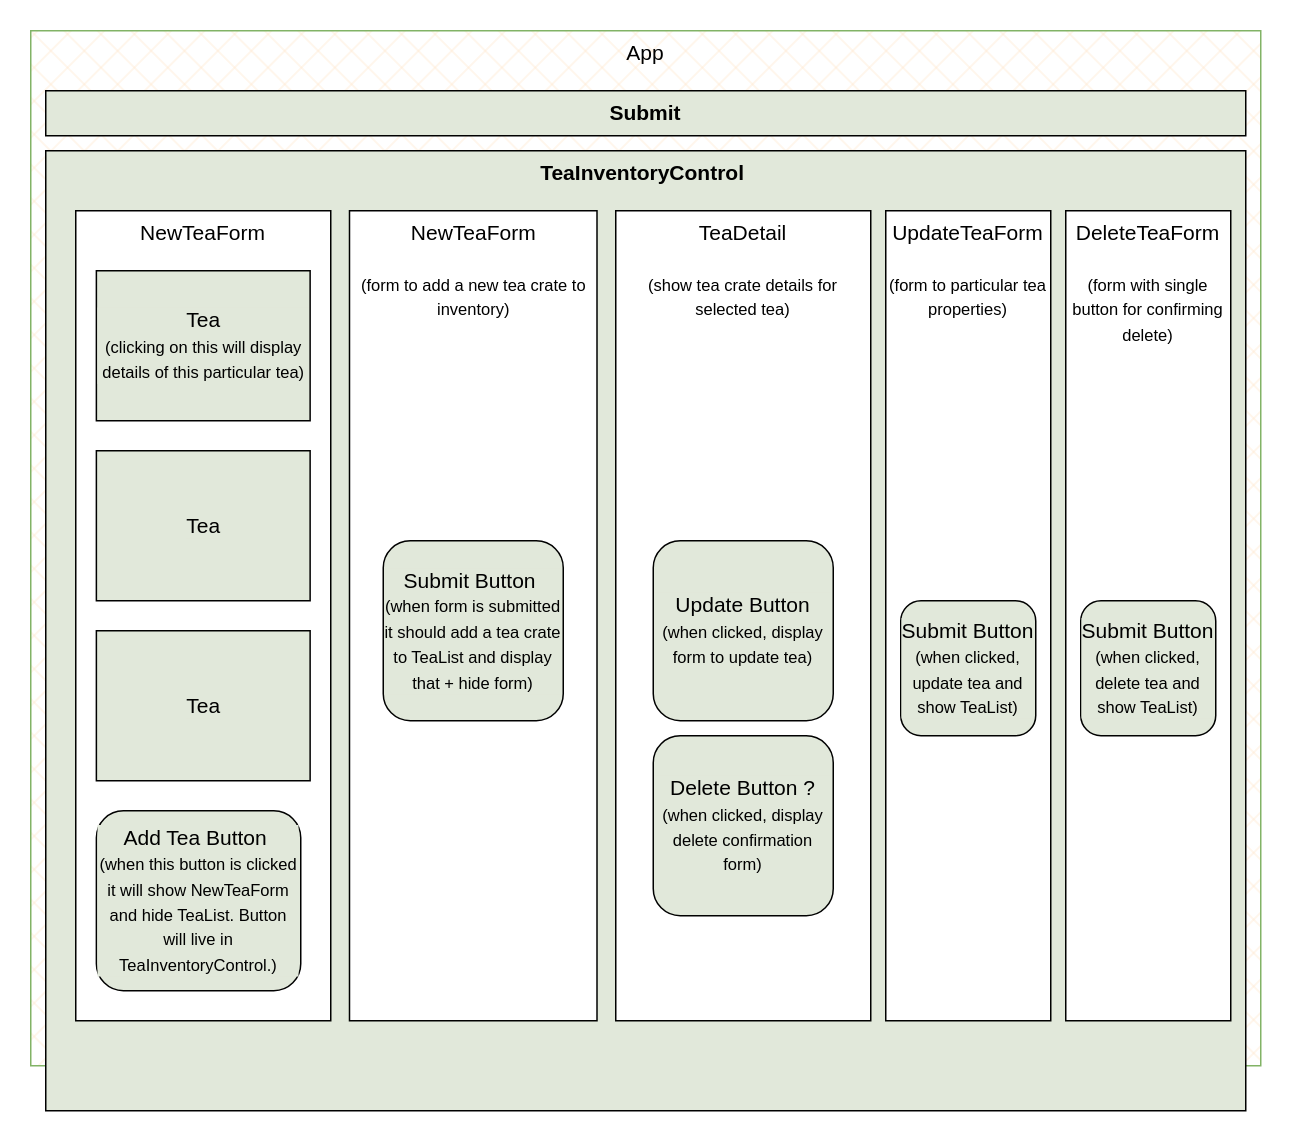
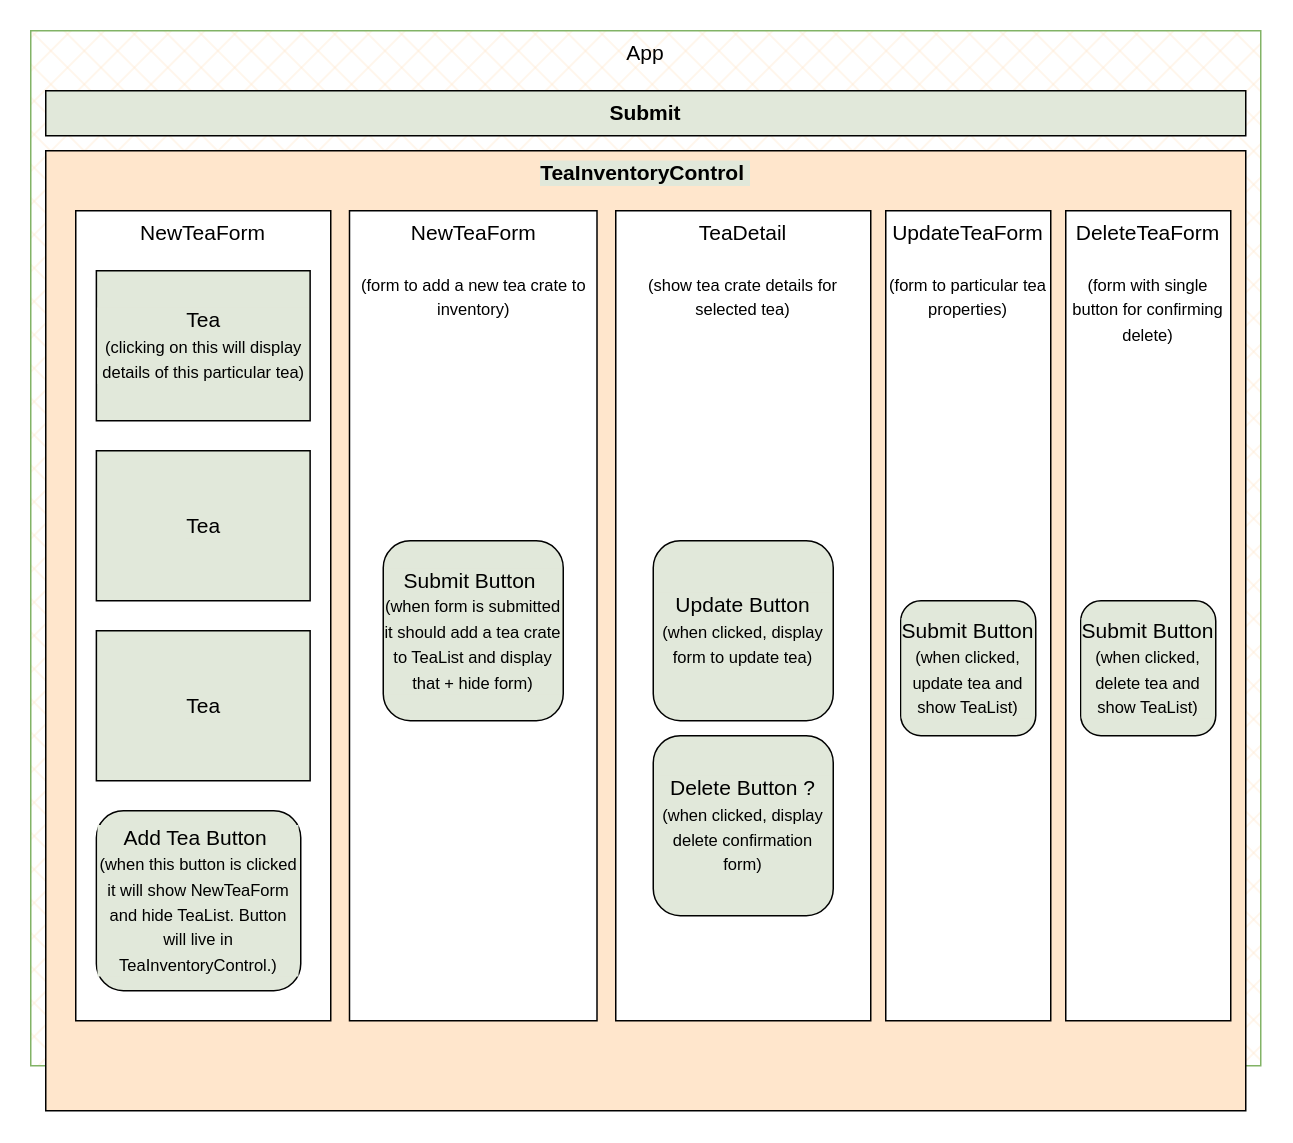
  <mxCell id="0" />
  <mxCell id="1" parent="0" />
  <mxCell id="2" value="&lt;font style=&quot;font-size: 14px;&quot;&gt;App&lt;/font&gt;" style="rounded=0;whiteSpace=wrap;html=1;verticalAlign=top;fillColor=#ffe6cc;strokeColor=#82b366;fillStyle=cross-hatch;" vertex="1" parent="1"><mxGeometry x="20" y="20" width="820" height="690" as="geometry" /></mxCell>
- <mxCell id="3" value="&lt;b&gt;&lt;font style=&quot;font-size: 14px;&quot;&gt;TeaInventoryControl&amp;nbsp;&lt;/font&gt;&lt;/b&gt;" style="rounded=0;whiteSpace=wrap;html=1;verticalAlign=top;labelBackgroundColor=#E1E8DA;fillColor=#E1E8DA;strokeColor=default;fillStyle=auto;" vertex="1" parent="1"><mxGeometry x="30" y="100" width="800" height="640" as="geometry" /></mxCell>
+ <mxCell id="3" value="&lt;b&gt;&lt;font style=&quot;font-size: 14px;&quot;&gt;TeaInventoryControl&amp;nbsp;&lt;/font&gt;&lt;/b&gt;" style="rounded=0;whiteSpace=wrap;html=1;verticalAlign=top;labelBackgroundColor=#E1E8DA;fillColor=#ffe6cc;strokeColor=default;fillStyle=auto;" vertex="1" parent="1"><mxGeometry x="30" y="100" width="800" height="640" as="geometry" /></mxCell>
  <mxCell id="4" value="&lt;font style=&quot;font-size: 14px;&quot;&gt;NewTeaForm&lt;/font&gt;" style="rounded=0;whiteSpace=wrap;html=1;verticalAlign=top;labelBorderColor=none;" vertex="1" parent="1"><mxGeometry x="50" y="140" width="170" height="540" as="geometry" /></mxCell>
  <mxCell id="5" value="NewTeaForm&lt;br&gt;&lt;br&gt;&lt;span style=&quot;font-size: 11px;&quot;&gt;(form to add a new tea crate to inventory)&lt;/span&gt;" style="rounded=0;whiteSpace=wrap;html=1;verticalAlign=top;fontSize=14;fontStyle=0" vertex="1" parent="1"><mxGeometry x="232.5" y="140" width="165" height="540" as="geometry" /></mxCell>
  <mxCell id="6" value="TeaDetail&lt;br&gt;&lt;br&gt;&lt;font style=&quot;font-size: 11px;&quot;&gt;(show tea crate details for selected tea)&lt;/font&gt;" style="rounded=0;whiteSpace=wrap;html=1;verticalAlign=top;fontSize=14;" vertex="1" parent="1"><mxGeometry x="410" y="140" width="170" height="540" as="geometry" /></mxCell>
  <mxCell id="7" value="Tea&lt;br&gt;&lt;font style=&quot;font-size: 11px;&quot;&gt;(clicking on this will display details of this particular tea)&lt;/font&gt;" style="rounded=0;whiteSpace=wrap;html=1;labelBackgroundColor=#E1E8DA;fillStyle=solid;strokeColor=default;fontSize=14;fillColor=#E1E8DA;gradientColor=none;shadow=0;sketch=0;glass=0;" vertex="1" parent="1"><mxGeometry x="63.75" y="180" width="142.5" height="100" as="geometry" /></mxCell>
  <mxCell id="8" value="Tea&lt;br&gt;" style="rounded=0;whiteSpace=wrap;html=1;labelBackgroundColor=#E1E8DA;fillStyle=solid;strokeColor=default;fontSize=14;fillColor=#E1E8DA;gradientColor=none;shadow=0;sketch=0;glass=0;" vertex="1" parent="1"><mxGeometry x="63.75" y="300" width="142.5" height="100" as="geometry" /></mxCell>
  <mxCell id="9" value="Tea&lt;br&gt;" style="rounded=0;whiteSpace=wrap;html=1;labelBackgroundColor=#E1E8DA;fillStyle=solid;strokeColor=default;fontSize=14;fillColor=#E1E8DA;gradientColor=none;shadow=0;sketch=0;glass=0;" vertex="1" parent="1"><mxGeometry x="63.75" y="420" width="142.5" height="100" as="geometry" /></mxCell>
  <mxCell id="10" value="&lt;font style=&quot;font-size: 14px;&quot;&gt;&lt;b&gt;Submit&lt;/b&gt;&lt;/font&gt;" style="rounded=0;whiteSpace=wrap;html=1;shadow=0;glass=0;labelBackgroundColor=#E1E8DA;labelBorderColor=none;sketch=0;fillStyle=solid;strokeColor=default;fontSize=11;fillColor=#E1E8DA;gradientColor=none;" vertex="1" parent="1"><mxGeometry x="30" y="60" width="800" height="30" as="geometry" /></mxCell>
  <mxCell id="11" value="Submit Button&amp;nbsp;&lt;br&gt;&lt;font style=&quot;font-size: 11px;&quot;&gt;(when form is submitted it should add a tea crate to TeaList and display that + hide form)&lt;/font&gt;" style="rounded=1;whiteSpace=wrap;html=1;shadow=0;glass=0;labelBackgroundColor=#E1E8DA;labelBorderColor=none;sketch=0;fillStyle=solid;strokeColor=default;fontSize=14;fillColor=#E1E8DA;gradientColor=none;" vertex="1" parent="1"><mxGeometry x="255" y="360" width="120" height="120" as="geometry" /></mxCell>
  <mxCell id="12" value="&lt;font style=&quot;&quot;&gt;Update Button&lt;br&gt;&lt;/font&gt;&lt;font style=&quot;font-size: 11px;&quot;&gt;(when clicked, display form to update tea)&lt;/font&gt;" style="rounded=1;whiteSpace=wrap;html=1;shadow=0;glass=0;labelBackgroundColor=#E1E8DA;labelBorderColor=none;sketch=0;fillStyle=solid;strokeColor=default;fontSize=14;fillColor=#E1E8DA;gradientColor=none;" vertex="1" parent="1"><mxGeometry x="435" y="360" width="120" height="120" as="geometry" /></mxCell>
  <mxCell id="13" value="&lt;font style=&quot;&quot;&gt;Delete Button ?&lt;br&gt;&lt;/font&gt;&lt;font style=&quot;font-size: 11px;&quot;&gt;(when clicked, display delete confirmation form)&lt;/font&gt;" style="rounded=1;whiteSpace=wrap;html=1;shadow=0;glass=0;labelBackgroundColor=#E1E8DA;labelBorderColor=none;sketch=0;fillStyle=solid;strokeColor=default;fontSize=14;fillColor=#E1E8DA;gradientColor=none;" vertex="1" parent="1"><mxGeometry x="435" y="490" width="120" height="120" as="geometry" /></mxCell>
  <mxCell id="14" value="UpdateTeaForm&lt;br&gt;&lt;br&gt;&lt;span style=&quot;font-size: 11px;&quot;&gt;(form to particular tea properties)&lt;/span&gt;" style="rounded=0;whiteSpace=wrap;html=1;verticalAlign=top;fontSize=14;fontStyle=0" vertex="1" parent="1"><mxGeometry x="590" y="140" width="110" height="540" as="geometry" /></mxCell>
  <mxCell id="15" value="DeleteTeaForm&lt;br&gt;&lt;br&gt;&lt;span style=&quot;font-size: 11px;&quot;&gt;(form with single button for confirming delete)&lt;/span&gt;" style="rounded=0;whiteSpace=wrap;html=1;verticalAlign=top;fontSize=14;fontStyle=0" vertex="1" parent="1"><mxGeometry x="710" y="140" width="110" height="540" as="geometry" /></mxCell>
  <mxCell id="16" value="&lt;font style=&quot;&quot;&gt;Submit Button&lt;br&gt;&lt;/font&gt;&lt;font style=&quot;font-size: 11px;&quot;&gt;(when clicked, update tea and show TeaList)&lt;/font&gt;" style="rounded=1;whiteSpace=wrap;html=1;shadow=0;glass=0;labelBackgroundColor=#E1E8DA;labelBorderColor=none;sketch=0;fillStyle=solid;strokeColor=default;fontSize=14;fillColor=#E1E8DA;gradientColor=none;" vertex="1" parent="1"><mxGeometry x="600" y="400" width="90" height="90" as="geometry" /></mxCell>
  <mxCell id="17" value="&lt;font style=&quot;&quot;&gt;Submit Button&lt;br&gt;&lt;/font&gt;&lt;font style=&quot;font-size: 11px;&quot;&gt;(when clicked, delete tea and show TeaList)&lt;/font&gt;" style="rounded=1;whiteSpace=wrap;html=1;shadow=0;glass=0;labelBackgroundColor=#E1E8DA;labelBorderColor=none;sketch=0;fillStyle=solid;strokeColor=default;fontSize=14;fillColor=#E1E8DA;gradientColor=none;" vertex="1" parent="1"><mxGeometry x="720" y="400" width="90" height="90" as="geometry" /></mxCell>
  <mxCell id="18" value="Add Tea Button&amp;nbsp;&lt;br&gt;&lt;font style=&quot;font-size: 11px;&quot;&gt;(when this button is clicked it will show NewTeaForm and hide TeaList. Button will live in TeaInventoryControl.)&lt;/font&gt;" style="rounded=1;whiteSpace=wrap;html=1;shadow=0;glass=0;labelBackgroundColor=#E1E8DA;labelBorderColor=none;sketch=0;fillStyle=solid;strokeColor=default;fontSize=14;fillColor=#E1E8DA;gradientColor=none;" vertex="1" parent="1"><mxGeometry x="63.75" y="540" width="136.25" height="120" as="geometry" /></mxCell>
